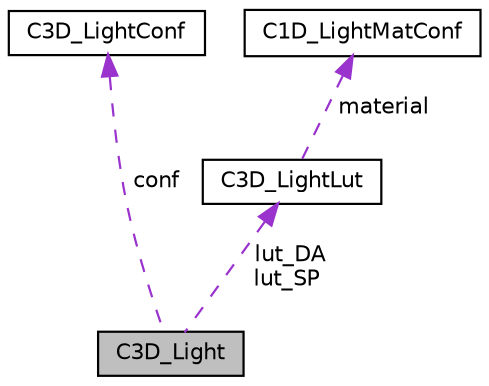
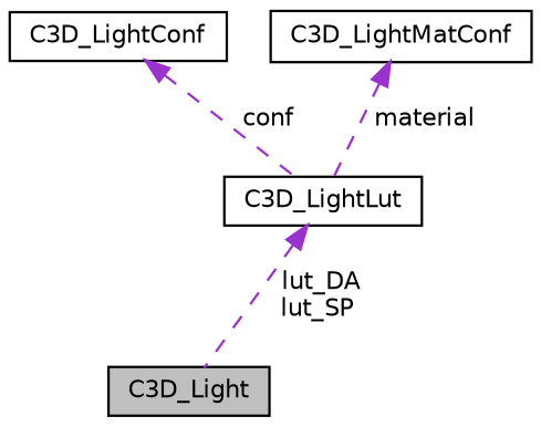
  digraph {
    node [color=black fillcolor=white fontname=Helvetica fontsize=10 shape=record style=filled]
    edge [color=darkorchid3 dir=back fontname=Helvetica fontsize=10 labelfontname=Helvetica labelfontsize=10 style=dashed]
    n1 [fillcolor=grey75 fontcolor=black height=0.2 label=C3D_Light width=0.4]
    n2 [height=0.2 label=C3D_LightLut width=0.4]
    n3 [height=0.2 label=C3D_LightConf width=0.4]
-   n4 [height=0.2 label=C1D_LightMatConf width=0.4]
+   n4 [height=0.2 label=C3D_LightMatConf width=0.4]
    n2 -> n1 [label=" lut_DA\nlut_SP"]
-   n3 -> n1 [label=" conf"]
+   n3 -> n2 [label=" conf"]
    n4 -> n2 [label=" material"]
  }
